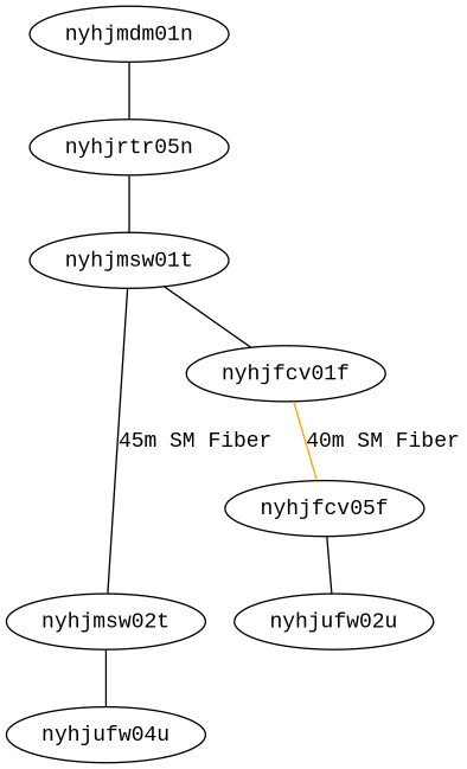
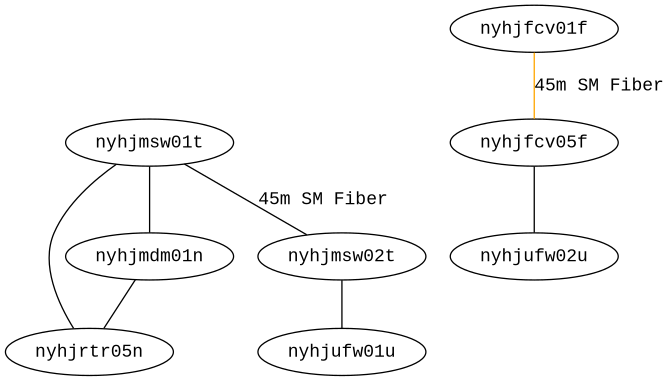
  graph {
    fontname="Liberation Mono"
    node [fontname="Liberation Mono"]
    edge [fontname="Liberation Mono"]
    nyhjmsw02t
    nyhjufw02u
-   nyhjufw01u [label=nyhjufw04u]
+   nyhjufw01u
    nyhjmdm01n
    nyhjrtr05n
    nyhjmsw01t
    nyhjfcv01f
    n8 [label=nyhjfcv05f]
    subgraph sub_1 {
      rank=same
      nyhjmsw02t
      nyhjufw02u
    }
    nyhjmsw02t -- nyhjufw01u
    nyhjmdm01n -- nyhjrtr05n
    nyhjrtr05n -- nyhjmsw01t
    nyhjmsw01t -- nyhjmsw02t [label="45m SM Fiber"]
-   nyhjmsw01t -- nyhjfcv01f
-   nyhjfcv01f -- n8 [color=orange label="40m SM Fiber"]
+   nyhjmsw01t -- nyhjmdm01n
+   nyhjfcv01f -- n8 [color=orange label="45m SM Fiber"]
    n8 -- nyhjufw02u
  }
